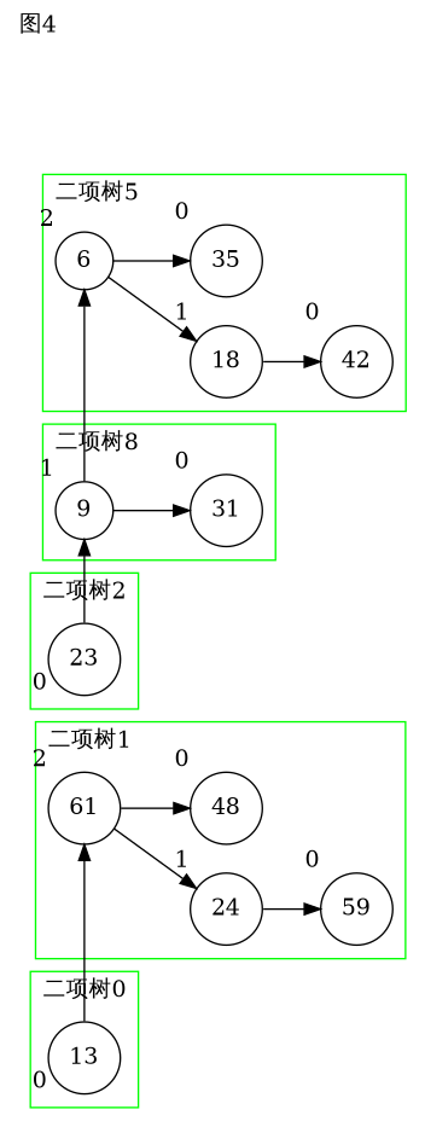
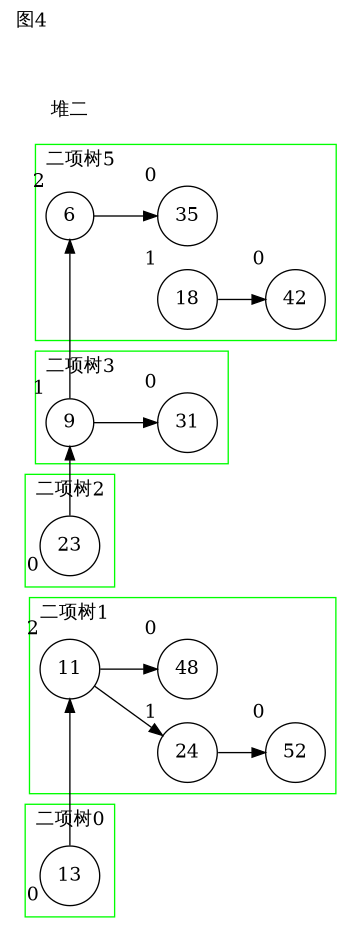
  digraph {
    label="图4"
    labeljust=l
    labelloc=t
    rankdir=LR
    node [shape=circle xlabel=0]
    n1 [label=13]
-   n2 [label=61 xlabel=2]
+   n2 [label=11 xlabel=2]
    n3 [label=24 xlabel=1]
    n4 [label=48]
-   n5 [label=59]
+   n5 [label=52]
    n6 [label=23]
    n7 [label=9 xlabel=1]
    n8 [label=31]
    n9 [label=6 xlabel=2]
    n10 [label=18 xlabel=1]
    n11 [label=35]
    n12 [label=42]
+   n13 [label="堆二" shape=plaintext xlabel=""]
    subgraph cluster_1 {
      label="二项树0"
      pencolor=green
      n1
    }
    subgraph cluster_2 {
      label="二项树1"
      pencolor=green
      n2
      n3
      n4
      n5
    }
    subgraph cluster_3 {
      label="二项树2"
      pencolor=green
      n6
    }
    subgraph cluster_4 {
-     label="二项树8"
+     label="二项树3"
      pencolor=green
      n7
      n8
    }
    subgraph cluster_5 {
      label="二项树5"
      pencolor=green
      n9
      n10
      n11
      n12
    }
    n1 -> n2 [constraint=false]
    n2 -> n3
    n2 -> n4 [weight=100]
    n3 -> n5 [weight=100]
    n6 -> n7 [constraint=false]
    n7 -> n8 [weight=100]
    n7 -> n9 [constraint=false]
-   n9 -> n10
    n9 -> n11 [weight=100]
    n10 -> n12 [weight=100]
  }
